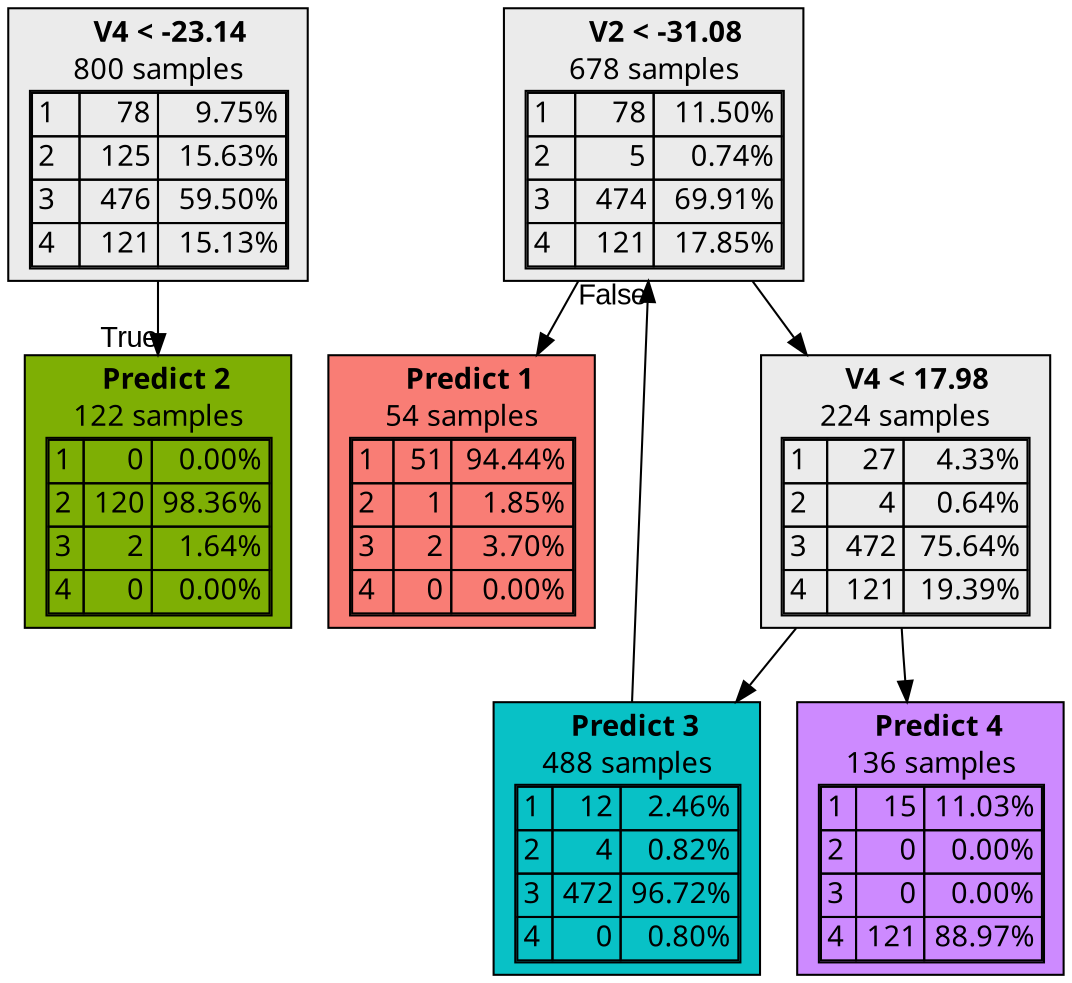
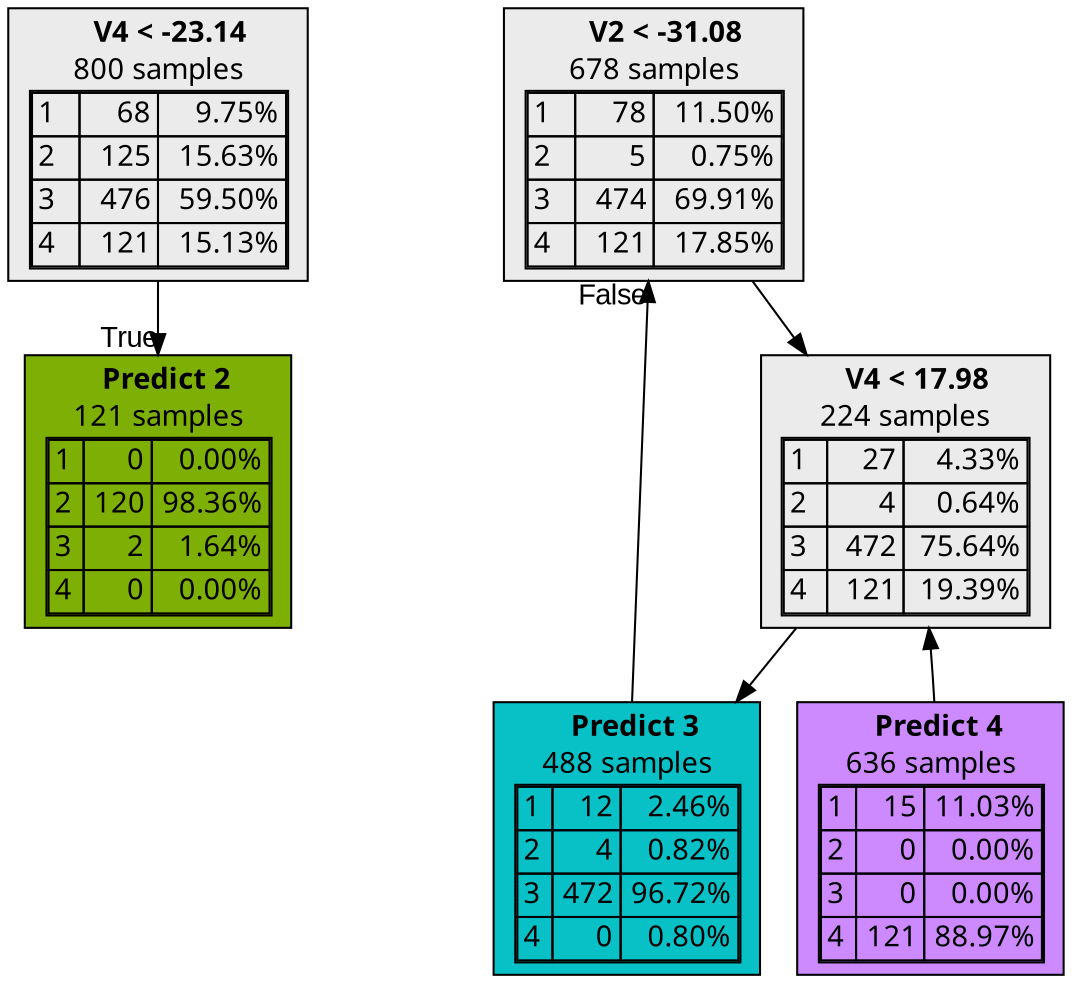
  digraph {
    node [fillcolor="#EBEBEB" fontname="bold arial" shape=box style=filled color=black]
    edge [style=solid]
-   n1 [label=<  <TABLE BORDER="0" CELLPADDING="0">       <TR>     <TD>       <B> V4 &lt; -23.14</B>     </TD>   </TR>      <TR>       <TD>800 samples</TD>     </TR>     <TR>   <TD>     <TABLE CELLSPACING="0">         <TR >     <TD ALIGN="LEFT">1</TD>     <TD ALIGN="RIGHT">78</TD>     <TD ALIGN="RIGHT">9.75%</TD>   </TR>   <TR >     <TD ALIGN="LEFT">2</TD>     <TD ALIGN="RIGHT">125</TD>     <TD ALIGN="RIGHT">15.63%</TD>   </TR>   <TR class="highlighted">     <TD ALIGN="LEFT">3</TD>     <TD ALIGN="RIGHT">476</TD>     <TD ALIGN="RIGHT">59.50%</TD>   </TR>   <TR >     <TD ALIGN="LEFT">4</TD>     <TD ALIGN="RIGHT">121</TD>     <TD ALIGN="RIGHT">15.13%</TD>   </TR>      </TABLE>   </TD> </TR>    </TABLE> > color=""]
-   n2 [fillcolor="#7CAE00fb" label=<  <TABLE BORDER="0" CELLPADDING="0">       <TR>     <TD>       <B>Predict 2</B>     </TD>   </TR>      <TR>       <TD>122 samples</TD>     </TR>     <TR>   <TD>     <TABLE CELLSPACING="0">         <TR >     <TD ALIGN="LEFT">1</TD>     <TD ALIGN="RIGHT">0</TD>     <TD ALIGN="RIGHT">0.00%</TD>   </TR>   <TR class="highlighted">     <TD ALIGN="LEFT">2</TD>     <TD ALIGN="RIGHT">120</TD>     <TD ALIGN="RIGHT">98.36%</TD>   </TR>   <TR >     <TD ALIGN="LEFT">3</TD>     <TD ALIGN="RIGHT">2</TD>     <TD ALIGN="RIGHT">1.64%</TD>   </TR>   <TR >     <TD ALIGN="LEFT">4</TD>     <TD ALIGN="RIGHT">0</TD>     <TD ALIGN="RIGHT">0.00%</TD>   </TR>      </TABLE>   </TD> </TR>    </TABLE> >]
-   n3 [label=<  <TABLE BORDER="0" CELLPADDING="0">       <TR>     <TD>       <B> V2 &lt; -31.08</B>     </TD>   </TR>      <TR>       <TD>678 samples</TD>     </TR>     <TR>   <TD>     <TABLE CELLSPACING="0">         <TR >     <TD ALIGN="LEFT">1</TD>     <TD ALIGN="RIGHT">78</TD>     <TD ALIGN="RIGHT">11.50%</TD>   </TR>   <TR >     <TD ALIGN="LEFT">2</TD>     <TD ALIGN="RIGHT">5</TD>     <TD ALIGN="RIGHT">0.74%</TD>   </TR>   <TR class="highlighted">     <TD ALIGN="LEFT">3</TD>     <TD ALIGN="RIGHT">474</TD>     <TD ALIGN="RIGHT">69.91%</TD>   </TR>   <TR >     <TD ALIGN="LEFT">4</TD>     <TD ALIGN="RIGHT">121</TD>     <TD ALIGN="RIGHT">17.85%</TD>   </TR>      </TABLE>   </TD> </TR>    </TABLE> > color=""]
-   n4 [fillcolor="#F8766Df1" label=<  <TABLE BORDER="0" CELLPADDING="0">       <TR>     <TD>       <B>Predict 1</B>     </TD>   </TR>      <TR>       <TD>54 samples</TD>     </TR>     <TR>   <TD>     <TABLE CELLSPACING="0">         <TR class="highlighted">     <TD ALIGN="LEFT">1</TD>     <TD ALIGN="RIGHT">51</TD>     <TD ALIGN="RIGHT">94.44%</TD>   </TR>   <TR >     <TD ALIGN="LEFT">2</TD>     <TD ALIGN="RIGHT">1</TD>     <TD ALIGN="RIGHT">1.85%</TD>   </TR>   <TR >     <TD ALIGN="LEFT">3</TD>     <TD ALIGN="RIGHT">2</TD>     <TD ALIGN="RIGHT">3.70%</TD>   </TR>   <TR >     <TD ALIGN="LEFT">4</TD>     <TD ALIGN="RIGHT">0</TD>     <TD ALIGN="RIGHT">0.00%</TD>   </TR>      </TABLE>   </TD> </TR>    </TABLE> >]
+   n1 [label=<  <TABLE BORDER="0" CELLPADDING="0">       <TR>     <TD>       <B> V4 &lt; -23.14</B>     </TD>   </TR>      <TR>       <TD>800 samples</TD>     </TR>     <TR>   <TD>     <TABLE CELLSPACING="0">         <TR >     <TD ALIGN="LEFT">1</TD>     <TD ALIGN="RIGHT">68</TD>     <TD ALIGN="RIGHT">9.75%</TD>   </TR>   <TR >     <TD ALIGN="LEFT">2</TD>     <TD ALIGN="RIGHT">125</TD>     <TD ALIGN="RIGHT">15.63%</TD>   </TR>   <TR class="highlighted">     <TD ALIGN="LEFT">3</TD>     <TD ALIGN="RIGHT">476</TD>     <TD ALIGN="RIGHT">59.50%</TD>   </TR>   <TR >     <TD ALIGN="LEFT">4</TD>     <TD ALIGN="RIGHT">121</TD>     <TD ALIGN="RIGHT">15.13%</TD>   </TR>      </TABLE>   </TD> </TR>    </TABLE> > color=""]
+   n2 [fillcolor="#7CAE00fb" label=<  <TABLE BORDER="0" CELLPADDING="0">       <TR>     <TD>       <B>Predict 2</B>     </TD>   </TR>      <TR>       <TD>121 samples</TD>     </TR>     <TR>   <TD>     <TABLE CELLSPACING="0">         <TR >     <TD ALIGN="LEFT">1</TD>     <TD ALIGN="RIGHT">0</TD>     <TD ALIGN="RIGHT">0.00%</TD>   </TR>   <TR class="highlighted">     <TD ALIGN="LEFT">2</TD>     <TD ALIGN="RIGHT">120</TD>     <TD ALIGN="RIGHT">98.36%</TD>   </TR>   <TR >     <TD ALIGN="LEFT">3</TD>     <TD ALIGN="RIGHT">2</TD>     <TD ALIGN="RIGHT">1.64%</TD>   </TR>   <TR >     <TD ALIGN="LEFT">4</TD>     <TD ALIGN="RIGHT">0</TD>     <TD ALIGN="RIGHT">0.00%</TD>   </TR>      </TABLE>   </TD> </TR>    </TABLE> >]
+   n3 [label=<  <TABLE BORDER="0" CELLPADDING="0">       <TR>     <TD>       <B> V2 &lt; -31.08</B>     </TD>   </TR>      <TR>       <TD>678 samples</TD>     </TR>     <TR>   <TD>     <TABLE CELLSPACING="0">         <TR >     <TD ALIGN="LEFT">1</TD>     <TD ALIGN="RIGHT">78</TD>     <TD ALIGN="RIGHT">11.50%</TD>   </TR>   <TR >     <TD ALIGN="LEFT">2</TD>     <TD ALIGN="RIGHT">5</TD>     <TD ALIGN="RIGHT">0.75%</TD>   </TR>   <TR class="highlighted">     <TD ALIGN="LEFT">3</TD>     <TD ALIGN="RIGHT">474</TD>     <TD ALIGN="RIGHT">69.91%</TD>   </TR>   <TR >     <TD ALIGN="LEFT">4</TD>     <TD ALIGN="RIGHT">121</TD>     <TD ALIGN="RIGHT">17.85%</TD>   </TR>      </TABLE>   </TD> </TR>    </TABLE> > color=""]
    n5 [label=<  <TABLE BORDER="0" CELLPADDING="0">       <TR>     <TD>       <B> V4 &lt; 17.98</B>     </TD>   </TR>      <TR>       <TD>224 samples</TD>     </TR>     <TR>   <TD>     <TABLE CELLSPACING="0">         <TR >     <TD ALIGN="LEFT">1</TD>     <TD ALIGN="RIGHT">27</TD>     <TD ALIGN="RIGHT">4.33%</TD>   </TR>   <TR >     <TD ALIGN="LEFT">2</TD>     <TD ALIGN="RIGHT">4</TD>     <TD ALIGN="RIGHT">0.64%</TD>   </TR>   <TR class="highlighted">     <TD ALIGN="LEFT">3</TD>     <TD ALIGN="RIGHT">472</TD>     <TD ALIGN="RIGHT">75.64%</TD>   </TR>   <TR >     <TD ALIGN="LEFT">4</TD>     <TD ALIGN="RIGHT">121</TD>     <TD ALIGN="RIGHT">19.39%</TD>   </TR>      </TABLE>   </TD> </TR>    </TABLE> > color=""]
    n6 [fillcolor="#00BFC4f7" label=<  <TABLE BORDER="0" CELLPADDING="0">       <TR>     <TD>       <B>Predict 3</B>     </TD>   </TR>      <TR>       <TD>488 samples</TD>     </TR>     <TR>   <TD>     <TABLE CELLSPACING="0">         <TR >     <TD ALIGN="LEFT">1</TD>     <TD ALIGN="RIGHT">12</TD>     <TD ALIGN="RIGHT">2.46%</TD>   </TR>   <TR >     <TD ALIGN="LEFT">2</TD>     <TD ALIGN="RIGHT">4</TD>     <TD ALIGN="RIGHT">0.82%</TD>   </TR>   <TR class="highlighted">     <TD ALIGN="LEFT">3</TD>     <TD ALIGN="RIGHT">472</TD>     <TD ALIGN="RIGHT">96.72%</TD>   </TR>   <TR >     <TD ALIGN="LEFT">4</TD>     <TD ALIGN="RIGHT">0</TD>     <TD ALIGN="RIGHT">0.80%</TD>   </TR>      </TABLE>   </TD> </TR>    </TABLE> >]
-   n7 [fillcolor="#C77CFFe3" label=<  <TABLE BORDER="0" CELLPADDING="0">       <TR>     <TD>       <B>Predict 4</B>     </TD>   </TR>      <TR>       <TD>136 samples</TD>     </TR>     <TR>   <TD>     <TABLE CELLSPACING="0">         <TR >     <TD ALIGN="LEFT">1</TD>     <TD ALIGN="RIGHT">15</TD>     <TD ALIGN="RIGHT">11.03%</TD>   </TR>   <TR >     <TD ALIGN="LEFT">2</TD>     <TD ALIGN="RIGHT">0</TD>     <TD ALIGN="RIGHT">0.00%</TD>   </TR>   <TR >     <TD ALIGN="LEFT">3</TD>     <TD ALIGN="RIGHT">0</TD>     <TD ALIGN="RIGHT">0.00%</TD>   </TR>   <TR class="highlighted">     <TD ALIGN="LEFT">4</TD>     <TD ALIGN="RIGHT">121</TD>     <TD ALIGN="RIGHT">88.97%</TD>   </TR>      </TABLE>   </TD> </TR>    </TABLE> >]
+   n7 [fillcolor="#C77CFFe3" label=<  <TABLE BORDER="0" CELLPADDING="0">       <TR>     <TD>       <B>Predict 4</B>     </TD>   </TR>      <TR>       <TD>636 samples</TD>     </TR>     <TR>   <TD>     <TABLE CELLSPACING="0">         <TR >     <TD ALIGN="LEFT">1</TD>     <TD ALIGN="RIGHT">15</TD>     <TD ALIGN="RIGHT">11.03%</TD>   </TR>   <TR >     <TD ALIGN="LEFT">2</TD>     <TD ALIGN="RIGHT">0</TD>     <TD ALIGN="RIGHT">0.00%</TD>   </TR>   <TR >     <TD ALIGN="LEFT">3</TD>     <TD ALIGN="RIGHT">0</TD>     <TD ALIGN="RIGHT">0.00%</TD>   </TR>   <TR class="highlighted">     <TD ALIGN="LEFT">4</TD>     <TD ALIGN="RIGHT">121</TD>     <TD ALIGN="RIGHT">88.97%</TD>   </TR>      </TABLE>   </TD> </TR>    </TABLE> >]
    n1 -> n2 [fontname=arial headlabel=True labelangle=45 labeldistance=2.5]
-   n3 -> n4
    n3 -> n5
    n5 -> n6
-   n5 -> n7
+   n7 -> n5
    n6 -> n3 [fontname=arial headlabel=False labelangle=-45 labeldistance=2.5]
  }
